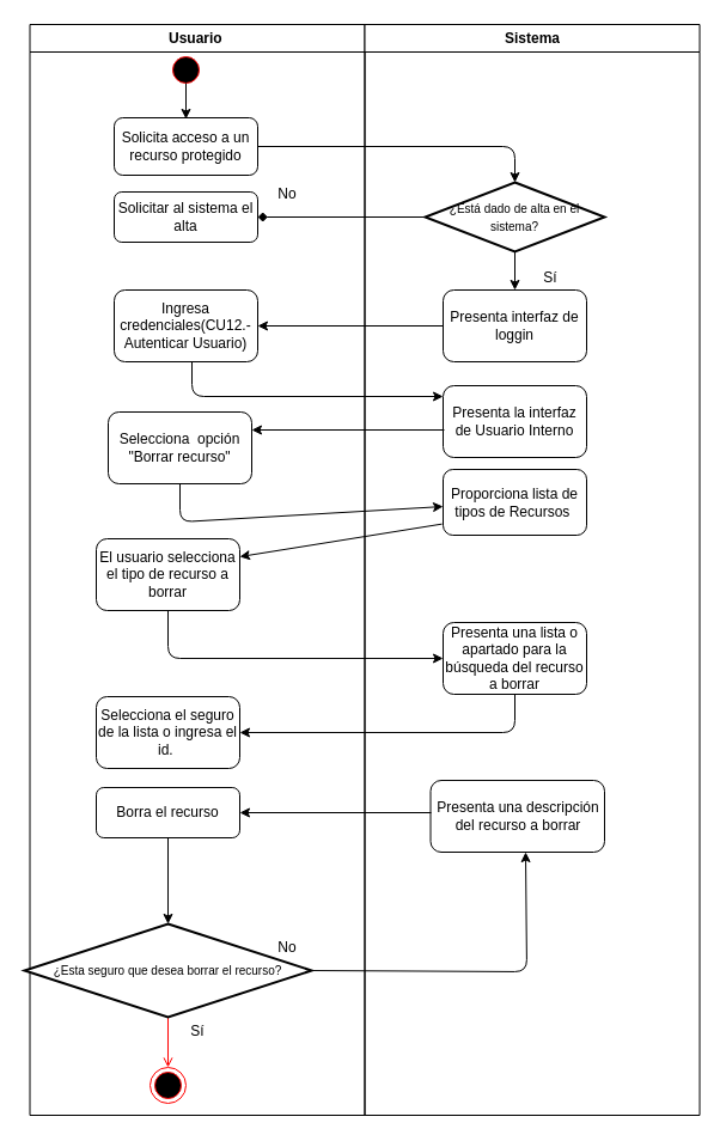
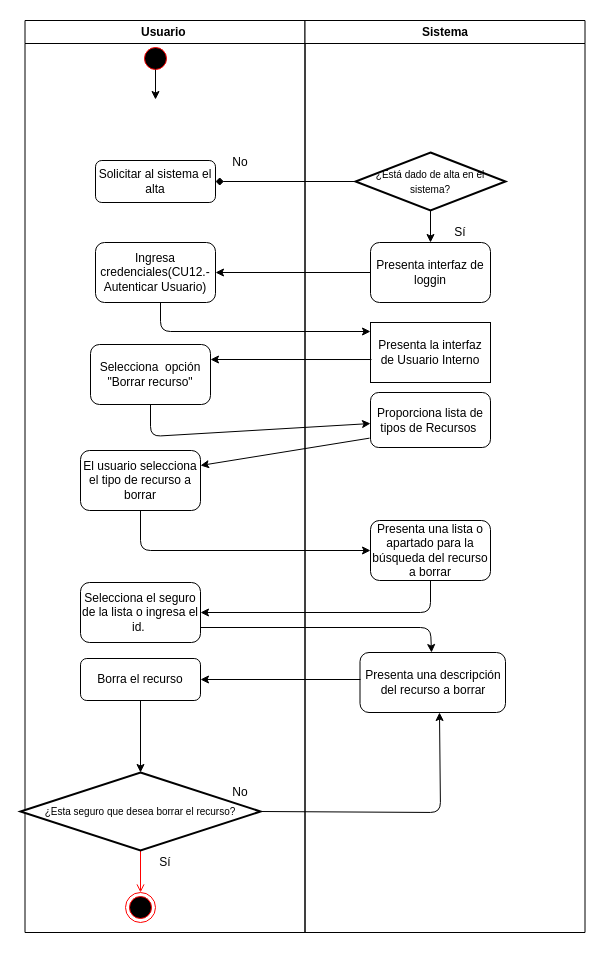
  <mxCell id="0" />
  <mxCell id="1" parent="0" />
  <mxCell id="2" value="Usuario " style="swimlane;whiteSpace=wrap" parent="1" vertex="1"><mxGeometry x="24.5" y="20" width="280" height="912" as="geometry"><mxRectangle x="164.5" y="128" width="120" height="23" as="alternateBounds" /></mxGeometry></mxCell>
  <mxCell id="3" value="" style="ellipse;shape=startState;fillColor=#000000;strokeColor=#ff0000;" parent="2" vertex="1"><mxGeometry x="115.5" y="23" width="30" height="30" as="geometry" /></mxCell>
- <mxCell id="4" value="Solicita acceso a un recurso protegido" style="rounded=1;whiteSpace=wrap;html=1;" parent="2" vertex="1"><mxGeometry x="70.5" y="78" width="120" height="48" as="geometry" /></mxCell>
  <mxCell id="5" value="Ingresa credenciales(CU12.- Autenticar Usuario)" style="rounded=1;whiteSpace=wrap;html=1;" parent="2" vertex="1"><mxGeometry x="70.5" y="222" width="120" height="60" as="geometry" /></mxCell>
  <mxCell id="6" value="Selecciona&amp;nbsp; opción &quot;Borrar recurso&quot;" style="rounded=1;whiteSpace=wrap;html=1;" parent="2" vertex="1"><mxGeometry x="65.5" y="324" width="120" height="60" as="geometry" /></mxCell>
  <mxCell id="7" value="" style="endArrow=classic;html=1;entryX=0.5;entryY=0;entryDx=0;entryDy=0;" edge="1" parent="2"><mxGeometry width="50" height="50" relative="1" as="geometry"><mxPoint x="130.5" y="49" as="sourcePoint" /><mxPoint x="130.5" y="79" as="targetPoint" /></mxGeometry></mxCell>
  <mxCell id="8" value="Solicitar al sistema el alta" style="rounded=1;whiteSpace=wrap;html=1;" vertex="1" parent="2"><mxGeometry x="70.5" y="140" width="120" height="42" as="geometry" /></mxCell>
  <mxCell id="9" value="No" style="text;html=1;strokeColor=none;fillColor=none;align=center;verticalAlign=middle;whiteSpace=wrap;rounded=0;" vertex="1" parent="2"><mxGeometry x="195.5" y="132" width="40" height="20" as="geometry" /></mxCell>
  <mxCell id="10" value="El usuario selecciona el tipo de recurso a borrar" style="rounded=1;whiteSpace=wrap;html=1;" parent="2" vertex="1"><mxGeometry x="55.5" y="430" width="120" height="60" as="geometry" /></mxCell>
  <mxCell id="11" value="Selecciona el seguro de la lista o ingresa el id.&amp;nbsp;" style="rounded=1;whiteSpace=wrap;html=1;" vertex="1" parent="2"><mxGeometry x="55.5" y="562" width="120" height="60" as="geometry" /></mxCell>
  <mxCell id="12" value="" style="ellipse;shape=endState;fillColor=#000000;strokeColor=#ff0000" parent="2" vertex="1"><mxGeometry x="100.5" y="872" width="30" height="30" as="geometry" /></mxCell>
  <mxCell id="13" value="" style="endArrow=open;strokeColor=#FF0000;endFill=1;rounded=0;exitX=0.5;exitY=1;exitDx=0;exitDy=0;exitPerimeter=0;" parent="2" target="12" edge="1" source="15"><mxGeometry relative="1" as="geometry"><mxPoint x="115.5" y="842" as="sourcePoint" /></mxGeometry></mxCell>
  <mxCell id="14" value="Borra el recurso" style="rounded=1;whiteSpace=wrap;html=1;" vertex="1" parent="2"><mxGeometry x="55.5" y="638" width="120" height="42" as="geometry" /></mxCell>
  <mxCell id="15" value="&lt;font style=&quot;font-size: 10px&quot;&gt;¿Esta seguro que desea borrar el recurso?&lt;/font&gt;" style="strokeWidth=2;html=1;shape=mxgraph.flowchart.decision;whiteSpace=wrap;" vertex="1" parent="2"><mxGeometry x="-4.5" y="752" width="240" height="78" as="geometry" /></mxCell>
  <mxCell id="16" value="" style="endArrow=classic;html=1;exitX=0.5;exitY=1;exitDx=0;exitDy=0;" edge="1" parent="2" source="14" target="15"><mxGeometry width="50" height="50" relative="1" as="geometry"><mxPoint x="275.5" y="862" as="sourcePoint" /><mxPoint x="325.5" y="812" as="targetPoint" /></mxGeometry></mxCell>
  <mxCell id="17" value="Sí" style="text;html=1;strokeColor=none;fillColor=none;align=center;verticalAlign=middle;whiteSpace=wrap;rounded=0;" vertex="1" parent="2"><mxGeometry x="120" y="832" width="40" height="20" as="geometry" /></mxCell>
  <mxCell id="18" value="No" style="text;html=1;strokeColor=none;fillColor=none;align=center;verticalAlign=middle;whiteSpace=wrap;rounded=0;" vertex="1" parent="2"><mxGeometry x="195.5" y="762" width="40" height="20" as="geometry" /></mxCell>
  <mxCell id="19" value="Sistema" style="swimlane;whiteSpace=wrap" parent="1" vertex="1"><mxGeometry x="304.5" y="20" width="280" height="912" as="geometry" /></mxCell>
  <mxCell id="20" value="Presenta interfaz de loggin" style="rounded=1;whiteSpace=wrap;html=1;" parent="19" vertex="1"><mxGeometry x="65.5" y="222" width="120" height="60" as="geometry" /></mxCell>
- <mxCell id="21" value="Presenta la interfaz de Usuario Interno" style="rounded=1;whiteSpace=wrap;html=1;" parent="19" vertex="1"><mxGeometry x="65.5" y="302" width="120" height="60" as="geometry" /></mxCell>
+ <mxCell id="21" value="Presenta la interfaz de Usuario Interno" style="whiteSpace=wrap;html=1;rounded=0;" parent="19" vertex="1"><mxGeometry x="65.5" y="302" width="120" height="60" as="geometry" /></mxCell>
  <mxCell id="22" value="Proporciona lista de tipos de Recursos&amp;nbsp;" style="rounded=1;whiteSpace=wrap;html=1;" parent="19" vertex="1"><mxGeometry x="65.5" y="372" width="120" height="55" as="geometry" /></mxCell>
  <mxCell id="23" value="&lt;font style=&quot;font-size: 10px&quot;&gt;¿Está dado de alta en el sistema?&lt;/font&gt;" style="strokeWidth=2;html=1;shape=mxgraph.flowchart.decision;whiteSpace=wrap;" vertex="1" parent="19"><mxGeometry x="50.5" y="132" width="150" height="58" as="geometry" /></mxCell>
  <mxCell id="24" value="" style="endArrow=classic;html=1;exitX=0.5;exitY=1;exitDx=0;exitDy=0;exitPerimeter=0;" edge="1" parent="19" source="23" target="20"><mxGeometry width="50" height="50" relative="1" as="geometry"><mxPoint x="65.5" y="182" as="sourcePoint" /><mxPoint x="115.5" y="132" as="targetPoint" /></mxGeometry></mxCell>
  <mxCell id="25" value="Sí" style="text;html=1;strokeColor=none;fillColor=none;align=center;verticalAlign=middle;whiteSpace=wrap;rounded=0;" vertex="1" parent="19"><mxGeometry x="135.5" y="202" width="40" height="20" as="geometry" /></mxCell>
  <mxCell id="26" value="Presenta una lista o apartado para la búsqueda del recurso a borrar" style="rounded=1;whiteSpace=wrap;html=1;" vertex="1" parent="19"><mxGeometry x="65.5" y="500" width="120" height="60" as="geometry" /></mxCell>
  <mxCell id="27" value="Presenta una descripción del recurso a borrar" style="rounded=1;whiteSpace=wrap;html=1;" vertex="1" parent="19"><mxGeometry x="55" y="632" width="145.5" height="60" as="geometry" /></mxCell>
  <mxCell id="28" value="" style="endArrow=classic;html=1;entryX=0;entryY=0.15;entryDx=0;entryDy=0;entryPerimeter=0;" parent="1" target="21" edge="1"><mxGeometry width="50" height="50" relative="1" as="geometry"><mxPoint x="160" y="302" as="sourcePoint" /><mxPoint x="360" y="345" as="targetPoint" /><Array as="points"><mxPoint x="160" y="331" /></Array></mxGeometry></mxCell>
  <mxCell id="29" value="" style="endArrow=classic;html=1;entryX=1;entryY=0.25;entryDx=0;entryDy=0;exitX=0.008;exitY=0.617;exitDx=0;exitDy=0;exitPerimeter=0;" parent="1" source="21" target="6" edge="1"><mxGeometry width="50" height="50" relative="1" as="geometry"><mxPoint x="380" y="292" as="sourcePoint" /><mxPoint x="520" y="302" as="targetPoint" /></mxGeometry></mxCell>
  <mxCell id="30" value="" style="endArrow=classic;html=1;exitX=0.5;exitY=1;exitDx=0;exitDy=0;" parent="1" source="6" target="22" edge="1"><mxGeometry width="50" height="50" relative="1" as="geometry"><mxPoint x="-60" y="432" as="sourcePoint" /><mxPoint x="520" y="302" as="targetPoint" /><Array as="points"><mxPoint x="150" y="436" /></Array></mxGeometry></mxCell>
  <mxCell id="31" value="" style="endArrow=classic;html=1;exitX=-0.008;exitY=0.83;exitDx=0;exitDy=0;exitPerimeter=0;entryX=1;entryY=0.25;entryDx=0;entryDy=0;" parent="1" source="22" target="10" edge="1"><mxGeometry width="50" height="50" relative="1" as="geometry"><mxPoint x="470" y="352" as="sourcePoint" /><mxPoint x="200" y="462" as="targetPoint" /></mxGeometry></mxCell>
- <mxCell id="32" value="" style="endArrow=classic;html=1;exitX=1;exitY=0.5;exitDx=0;exitDy=0;" edge="1" parent="1" source="4" target="23"><mxGeometry width="50" height="50" relative="1" as="geometry"><mxPoint x="340" y="412" as="sourcePoint" /><mxPoint x="650" y="122" as="targetPoint" /><Array as="points"><mxPoint x="430" y="122" /></Array></mxGeometry></mxCell>
  <mxCell id="33" value="" style="endArrow=diamond;html=1;exitX=0;exitY=0.5;exitDx=0;exitDy=0;exitPerimeter=0;entryX=1;entryY=0.5;entryDx=0;entryDy=0;" edge="1" parent="1" source="23" target="8"><mxGeometry width="50" height="50" relative="1" as="geometry"><mxPoint x="200" y="222" as="sourcePoint" /><mxPoint x="220" y="181" as="targetPoint" /></mxGeometry></mxCell>
  <mxCell id="34" value="" style="endArrow=classic;html=1;exitX=0;exitY=0.5;exitDx=0;exitDy=0;" edge="1" parent="1" source="20" target="5"><mxGeometry width="50" height="50" relative="1" as="geometry"><mxPoint x="230" y="312" as="sourcePoint" /><mxPoint x="280" y="262" as="targetPoint" /></mxGeometry></mxCell>
  <mxCell id="35" value="" style="endArrow=classic;html=1;" edge="1" parent="1" source="10" target="26"><mxGeometry width="50" height="50" relative="1" as="geometry"><mxPoint x="-80" y="550" as="sourcePoint" /><mxPoint x="250" y="542" as="targetPoint" /><Array as="points"><mxPoint x="140" y="550" /></Array></mxGeometry></mxCell>
  <mxCell id="36" value="" style="endArrow=classic;html=1;entryX=1;entryY=0.5;entryDx=0;entryDy=0;" edge="1" parent="1" source="26" target="11"><mxGeometry width="50" height="50" relative="1" as="geometry"><mxPoint x="660" y="612" as="sourcePoint" /><mxPoint x="350" y="552" as="targetPoint" /><Array as="points"><mxPoint x="430" y="612" /></Array></mxGeometry></mxCell>
+ <mxCell id="37" value="" style="endArrow=classic;html=1;exitX=1;exitY=0.75;exitDx=0;exitDy=0;" edge="1" parent="1" source="11" target="27"><mxGeometry width="50" height="50" relative="1" as="geometry"><mxPoint x="240" y="662" as="sourcePoint" /><mxPoint x="660" y="627" as="targetPoint" /><Array as="points"><mxPoint x="430" y="627" /></Array></mxGeometry></mxCell>
  <mxCell id="38" value="" style="endArrow=classic;html=1;exitX=1;exitY=0.5;exitDx=0;exitDy=0;exitPerimeter=0;" edge="1" parent="1" source="15"><mxGeometry width="50" height="50" relative="1" as="geometry"><mxPoint x="350" y="822" as="sourcePoint" /><mxPoint x="439" y="712" as="targetPoint" /><Array as="points"><mxPoint x="440" y="812" /></Array></mxGeometry></mxCell>
  <mxCell id="39" value="" style="endArrow=classic;html=1;" edge="1" parent="1"><mxGeometry width="50" height="50" relative="1" as="geometry"><mxPoint x="360" y="679" as="sourcePoint" /><mxPoint x="200" y="679" as="targetPoint" /></mxGeometry></mxCell>
